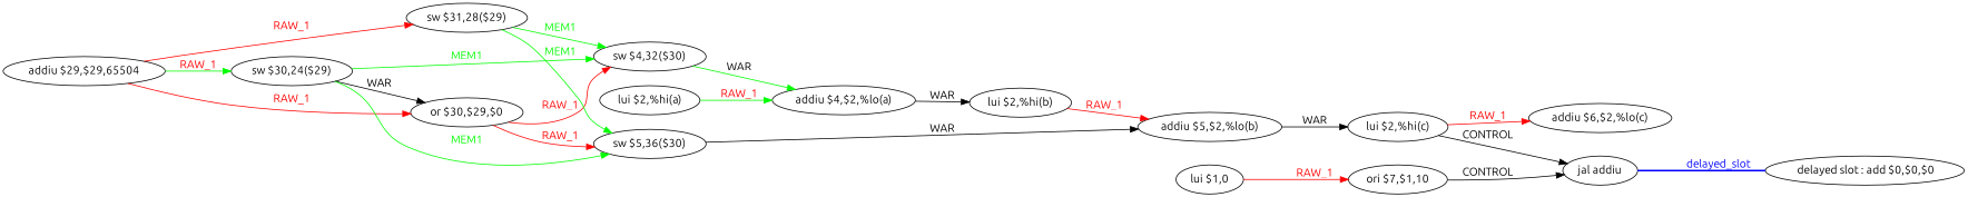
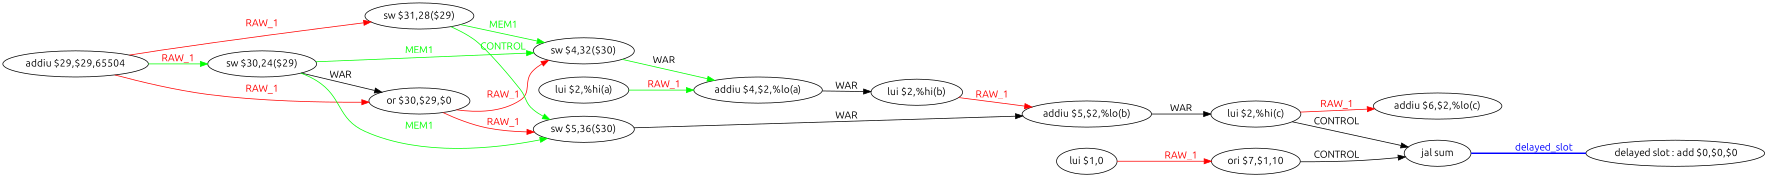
  digraph {
    fontname=Ubuntu
    rankdir=LR
    node [fontname=Ubuntu shape=ellipse]
    edge [color=red fontcolor=red fontname=Ubuntu]
    n1 [label=" delayed slot : add $0,$0,$0"]
-   n2 [label="jal addiu"]
+   n2 [label="jal sum"]
    n3 [label="addiu $29,$29,65504"]
    n4 [label="or $30,$29,$0"]
    n5 [label="sw $30,24($29)"]
    n6 [label="sw $31,28($29)"]
    n7 [label="sw $5,36($30)"]
    n8 [label="sw $4,32($30)"]
    n9 [label="addiu $5,$2,%lo(b)"]
    n10 [label="addiu $4,$2,%lo(a)"]
    n11 [label="lui $2,%hi(c)"]
    n12 [label="lui $2,%hi(b)"]
    n13 [label="addiu $6,$2,%lo(c)"]
    n14 [label="lui $2,%hi(a)"]
    n15 [label="lui $1,0"]
    n16 [label="ori $7,$1,10"]
    n2 -> n1 [color=blue dir=none fontcolor=blue label=delayed_slot style=bold]
    n3 -> n4 [label=RAW_1]
    n3 -> n5 [color=green label=RAW_1]
    n3 -> n6 [label=RAW_1]
    n4 -> n7 [label=RAW_1]
    n4 -> n8 [label=RAW_1]
    n5 -> n4 [label=WAR color="" fontcolor=""]
    n5 -> n7 [color=green fontcolor=green label=MEM1]
    n5 -> n8 [color=green fontcolor=green label=MEM1]
-   n6 -> n7 [color=green fontcolor=green label=MEM1]
+   n6 -> n7 [color=green fontcolor=green label=CONTROL]
    n6 -> n8 [color=green fontcolor=green label=MEM1]
    n7 -> n9 [label=WAR color="" fontcolor=""]
    n8 -> n10 [color=green label=WAR fontcolor=""]
    n9 -> n11 [label=WAR color="" fontcolor=""]
    n10 -> n12 [label=WAR color="" fontcolor=""]
    n11 -> n2 [label=CONTROL color="" fontcolor=""]
    n11 -> n13 [label=RAW_1]
    n12 -> n9 [label=RAW_1]
    n14 -> n10 [color=green label=RAW_1]
    n15 -> n16 [label=RAW_1]
    n16 -> n2 [label=CONTROL color="" fontcolor=""]
  }
